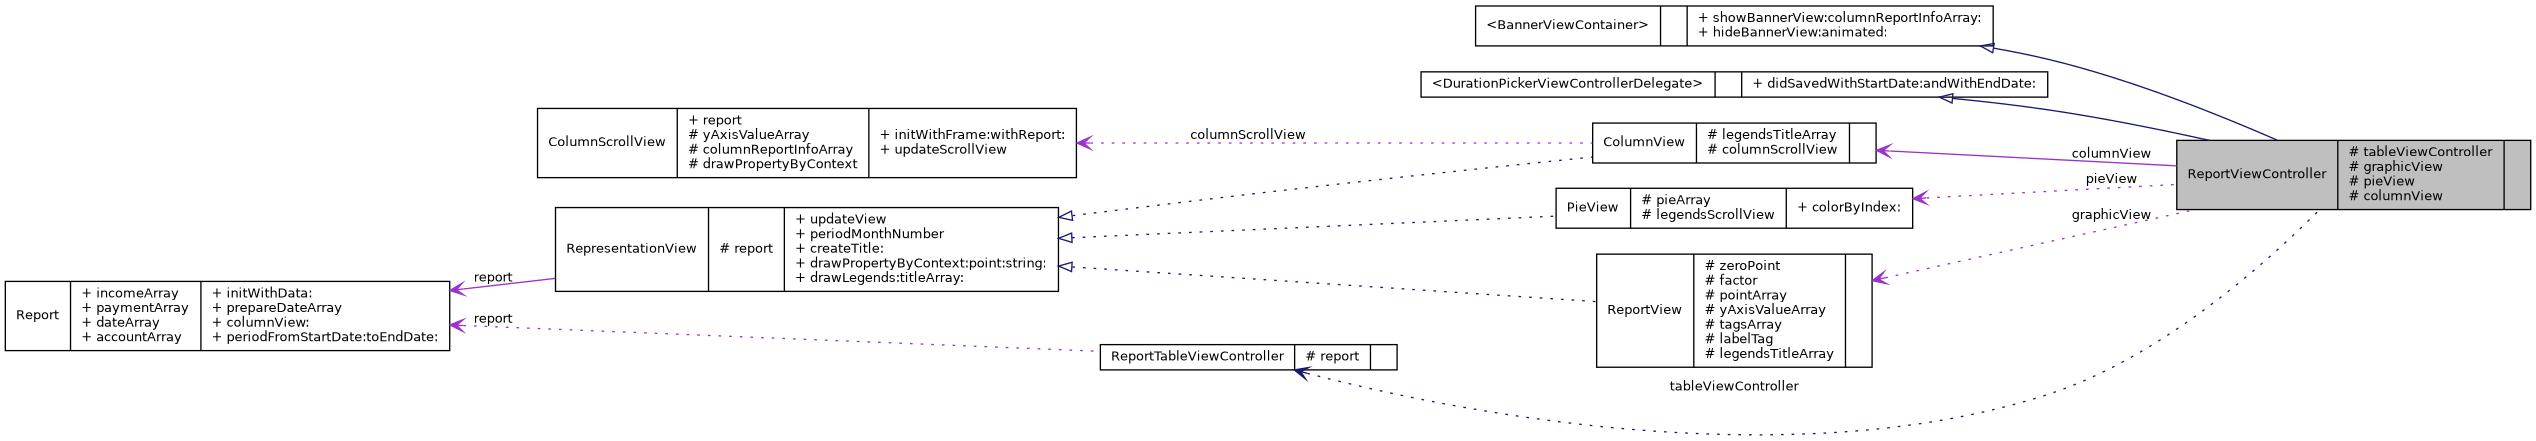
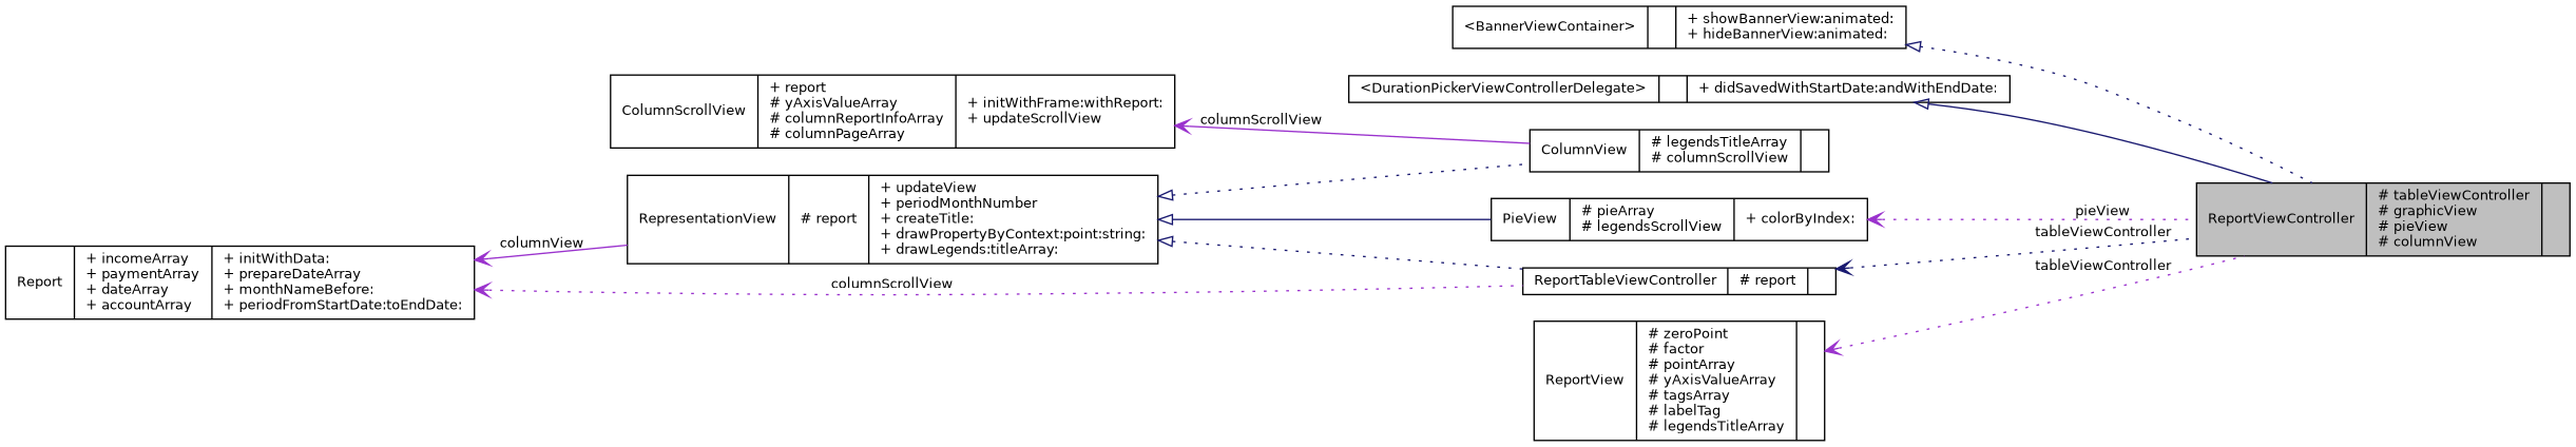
  digraph {
    rankdir=LR
    node [color=black fillcolor=white fontname=Helvetica fontsize=10 shape=record style=filled]
    edge [arrowtail=open color=midnightblue dir=back fontname=Helvetica fontsize=10 labelfontname=Helvetica labelfontsize=10 style=dotted]
    n1 [fillcolor=grey75 fontcolor=black height=0.2 label="{ReportViewController\n|# tableViewController\l# graphicView\l# pieView\l# columnView\l|}" width=0.4]
-   n2 [height=0.2 label="{\<BannerViewContainer\>\n||+ showBannerView:columnReportInfoArray:\l+ hideBannerView:animated:\l}" width=0.4]
+   n2 [height=0.2 label="{\<BannerViewContainer\>\n||+ showBannerView:animated:\l+ hideBannerView:animated:\l}" width=0.4]
    n3 [height=0.2 label="{\<DurationPickerViewControllerDelegate\>\n||+ didSavedWithStartDate:andWithEndDate:\l}" width=0.4]
    n4 [height=0.2 label="{PieView\n|# pieArray\l# legendsScrollView\l|+ colorByIndex:\l}" width=0.4]
    n5 [height=0.2 label="{RepresentationView\n|# report\l|+ updateView\l+ periodMonthNumber\l+ createTitle:\l+ drawPropertyByContext:point:string:\l+ drawLegends:titleArray:\l}" width=0.4]
    n6 [height=0.2 label="{ReportView\n|# zeroPoint\l# factor\l# pointArray\l# yAxisValueArray\l# tagsArray\l# labelTag\l# legendsTitleArray\l|}" width=0.4]
    n7 [height=0.2 label="{ColumnView\n|# legendsTitleArray\l# columnScrollView\l|}" width=0.4]
-   n8 [height=0.2 label="{Report\n|+ incomeArray\l+ paymentArray\l+ dateArray\l+ accountArray\l|+ initWithData:\l+ prepareDateArray\l+ columnView:\l+ periodFromStartDate:toEndDate:\l}" width=0.4]
+   n8 [height=0.2 label="{Report\n|+ incomeArray\l+ paymentArray\l+ dateArray\l+ accountArray\l|+ initWithData:\l+ prepareDateArray\l+ monthNameBefore:\l+ periodFromStartDate:toEndDate:\l}" width=0.4]
    n9 [height=0.2 label="{ReportTableViewController\n|# report\l|}" width=0.4]
-   n10 [height=0.2 label="{ColumnScrollView\n|+ report\l# yAxisValueArray\l# columnReportInfoArray\l# drawPropertyByContext\l|+ initWithFrame:withReport:\l+ updateScrollView\l}" width=0.4]
-   n2 -> n1 [arrowtail=empty style=solid]
+   n10 [height=0.2 label="{ColumnScrollView\n|+ report\l# yAxisValueArray\l# columnReportInfoArray\l# columnPageArray\l|+ initWithFrame:withReport:\l+ updateScrollView\l}" width=0.4]
+   n2 -> n1 [arrowtail=empty]
    n3 -> n1 [arrowtail=empty style=solid]
    n4 -> n1 [color=darkorchid3 label=pieView]
-   n5 -> n4 [arrowtail=empty]
-   n5 -> n6 [arrowtail=empty]
+   n5 -> n4 [arrowtail=empty style=solid]
+   n5 -> n9 [arrowtail=empty]
    n5 -> n7 [arrowtail=empty]
-   n6 -> n1 [color=darkorchid3 label=graphicView]
-   n7 -> n1 [color=darkorchid3 label=columnView style=solid]
-   n8 -> n5 [color=darkorchid3 label=report style=solid]
-   n8 -> n9 [color=darkorchid3 label=report]
+   n6 -> n1 [color=darkorchid3 label=tableViewController]
+   n8 -> n5 [color=darkorchid3 label=columnView style=solid]
+   n8 -> n9 [color=darkorchid3 label=columnScrollView]
    n9 -> n1 [label=tableViewController]
-   n10 -> n7 [color=darkorchid3 label=columnScrollView]
+   n10 -> n7 [color=darkorchid3 label=columnScrollView style=solid]
  }
